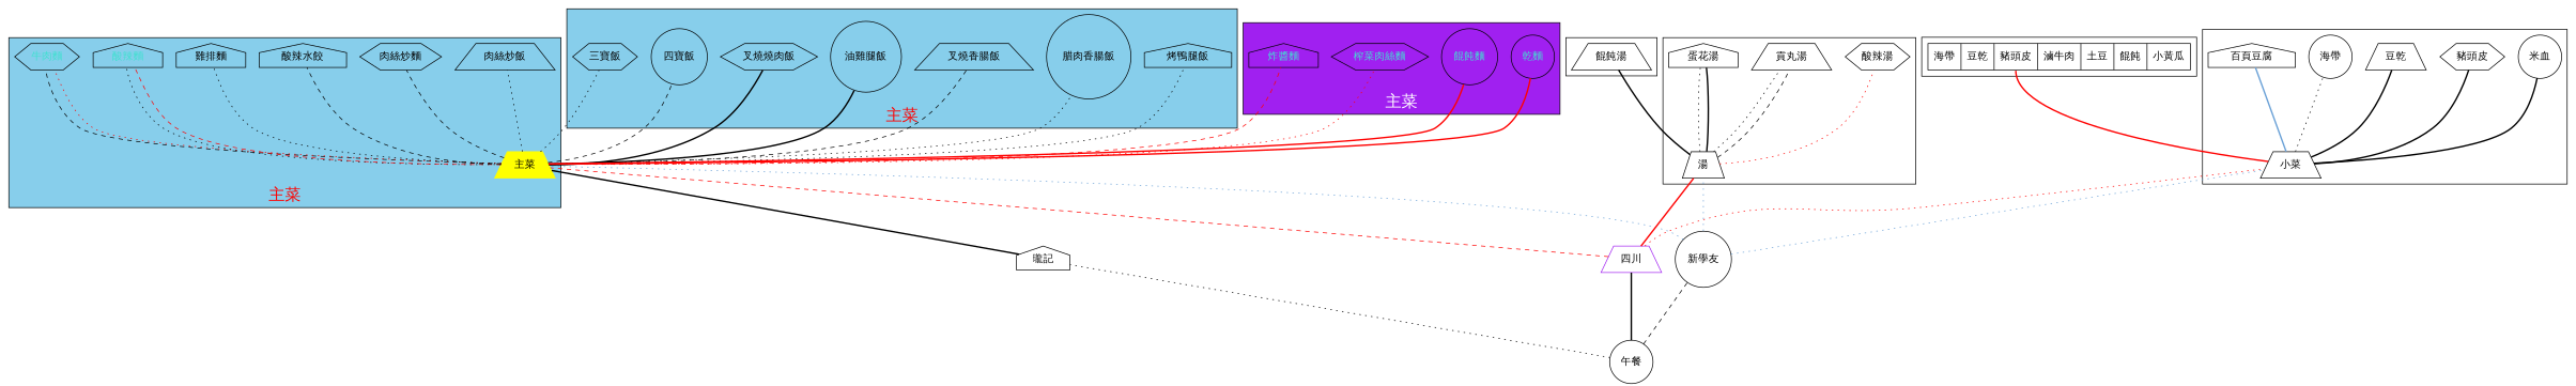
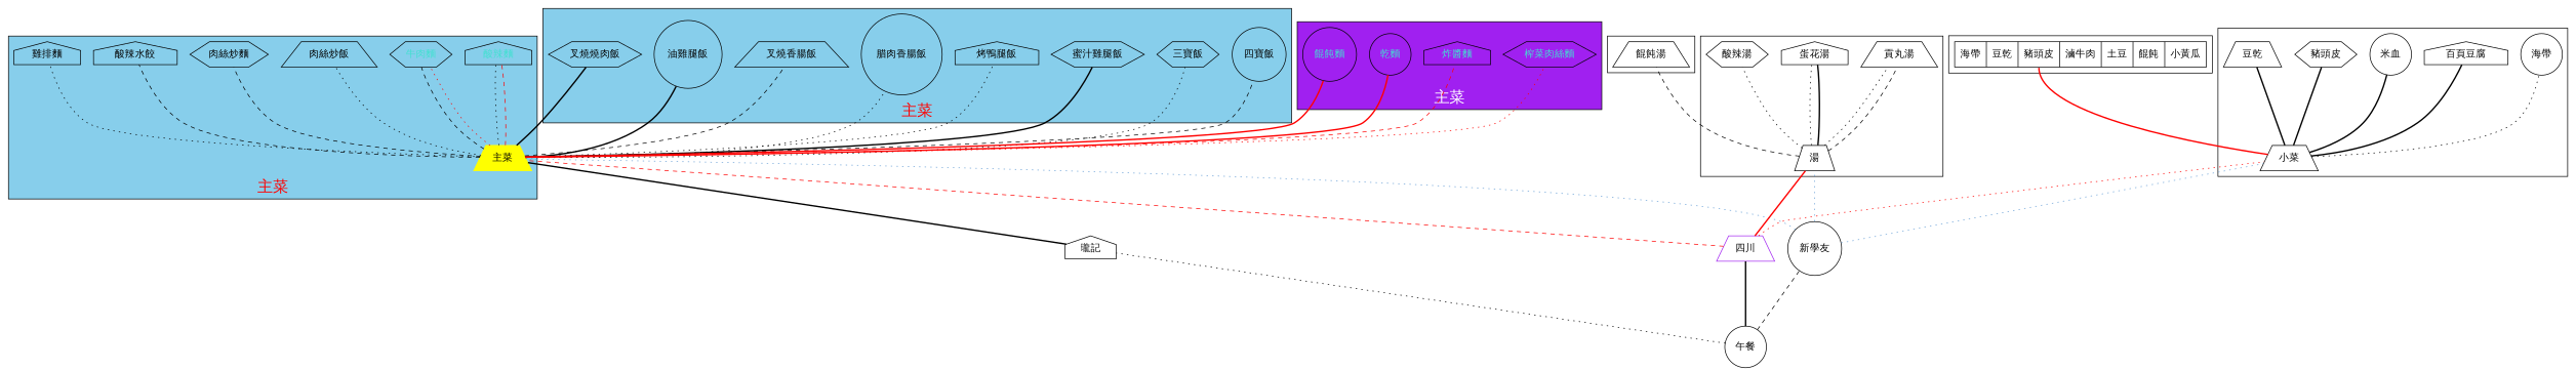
  graph {
    fontname=Roboto
    rankdir=BT
    ranksep=1
    node [fontname=Roboto shape=trapezium]
    edge [fontname=Roboto style=dotted]
    "主菜" [color=yellow style=filled]
    "牛肉麵" [fontcolor="#40e0d0" shape=hexagon]
    "酸辣麵" [fontcolor="#40e0d0" shape=house]
    "雞排麵" [shape=house]
    "酸辣水餃" [shape=house]
    "肉絲炒麵" [shape=hexagon]
    "肉絲炒飯"
    "小菜"
    "海帶" [shape=circle]
    "豆乾"
    "豬頭皮" [shape=hexagon]
    "米血" [shape=circle]
    "百頁豆腐" [shape=house]
    "湯"
    "蛋花湯" [shape=house]
    "貢丸湯"
    "酸辣湯" [shape=hexagon]
    "新學友" [shape=circle]
    "四寶飯" [shape=circle]
    "三寶飯" [shape=hexagon]
+   "蜜汁雞腿飯" [shape=hexagon]
    "烤鴨腿飯" [shape=house]
    "腊肉香腸飯" [shape=circle]
    "叉燒香腸飯"
    "油雞腿飯" [shape=circle]
    "叉燒燒肉飯" [shape=hexagon]
    "瓏記" [shape=house]
    "榨菜肉絲麵" [fontcolor="#40e0d0" shape=hexagon]
    "炸醬麵" [fontcolor="#40e0d0" shape=house]
    "乾麵" [fontcolor="#40e0d0" shape=circle]
    "餛飩麵" [fontcolor="#40e0d0" shape=circle]
    n32 [label="<f0> 海帶|<f1> 豆乾|<f2> 豬頭皮|<f3> 滷牛肉|<f4> 土豆|<f5> 餛飩|<f6> 小黃瓜" shape=record]
    "餛飩湯"
    "四川" [color=purple height=.5 sides=8 width=1]
    "午餐" [shape=circle]
    subgraph sub_1 {
      "新學友"
      subgraph cluster_2 {
        fillcolor=skyblue
        fontcolor=red
        fontsize=22
        label="主菜"
        style=filled
        "主菜"
        "牛肉麵"
        "酸辣麵"
        "雞排麵"
        "酸辣水餃"
        "肉絲炒麵"
        "肉絲炒飯"
      }
      subgraph cluster_3 {
        "小菜"
        "海帶"
        "豆乾"
        "豬頭皮"
        "米血"
        "百頁豆腐"
      }
      subgraph cluster_4 {
        "湯"
        "蛋花湯"
        "貢丸湯"
        "酸辣湯"
      }
    }
    subgraph sub_5 {
      "主菜"
      "瓏記"
      subgraph cluster_6 {
        fillcolor=skyblue
        fontcolor=red
        fontsize=22
        label="主菜"
        style=filled
        "四寶飯"
        "三寶飯"
+       "蜜汁雞腿飯"
        "烤鴨腿飯"
        "腊肉香腸飯"
        "叉燒香腸飯"
        "油雞腿飯"
        "叉燒燒肉飯"
      }
    }
    subgraph sub_7 {
      "主菜"
      "牛肉麵"
      "酸辣麵"
      "小菜"
      "湯"
      "蛋花湯"
      "貢丸湯"
      "四川"
      subgraph cluster_8 {
        fillcolor=purple
        fontcolor="#FFFFFF"
        fontsize=22
        label="主菜"
        style=filled
        "榨菜肉絲麵"
        "炸醬麵"
        "乾麵"
        "餛飩麵"
      }
      subgraph cluster_9 {
        n32
      }
      subgraph cluster_10 {
        "餛飩湯"
      }
    }
    "主菜" -- "牛肉麵" [style=dashed]
    "主菜" -- "牛肉麵" [color=red]
    "主菜" -- "酸辣麵"
    "主菜" -- "酸辣麵" [color=red style=dashed]
    "主菜" -- "雞排麵"
    "主菜" -- "酸辣水餃" [style=dashed]
    "主菜" -- "肉絲炒麵" [style=dashed]
    "主菜" -- "肉絲炒飯"
    "主菜" -- "四寶飯" [style=dashed]
    "主菜" -- "三寶飯"
+   "主菜" -- "蜜汁雞腿飯" [style=bold]
    "主菜" -- "烤鴨腿飯"
    "主菜" -- "腊肉香腸飯"
    "主菜" -- "叉燒香腸飯" [style=dashed]
    "主菜" -- "油雞腿飯" [style=bold]
    "主菜" -- "叉燒燒肉飯" [style=bold]
    "主菜" -- "榨菜肉絲麵" [color=red]
    "主菜" -- "炸醬麵" [color=red style=dashed]
    "主菜" -- "乾麵" [color=red style=bold]
    "主菜" -- "餛飩麵" [color=red style=bold]
    "小菜" -- "海帶"
    "小菜" -- "豆乾" [style=bold]
    "小菜" -- "豬頭皮" [style=bold]
    "小菜" -- "米血" [style=bold]
-   "小菜" -- "百頁豆腐" [style=bold color="#69a0d6"]
+   "小菜" -- "百頁豆腐" [style=bold]
    "小菜" -- n32 [color=red headport=f2 splines=ortho style=bold]
    "湯" -- "蛋花湯"
    "湯" -- "蛋花湯" [style=bold]
    "湯" -- "貢丸湯"
    "湯" -- "貢丸湯" [style=dashed]
-   "湯" -- "酸辣湯" [color=red]
-   "湯" -- "餛飩湯" [style=bold]
+   "湯" -- "酸辣湯"
+   "湯" -- "餛飩湯" [style=dashed]
    "新學友" -- "主菜" [color="#69a0d6"]
    "新學友" -- "小菜" [color="#69a0d6"]
    "新學友" -- "湯" [color="#69a0d6"]
    "瓏記" -- "主菜" [style=bold]
    "四川" -- "主菜" [color=red style=dashed]
    "四川" -- "小菜" [color=red]
    "四川" -- "湯" [color=red style=bold]
    "午餐" -- "新學友" [style=dashed]
    "午餐" -- "瓏記"
    "午餐" -- "四川" [style=bold]
  }
